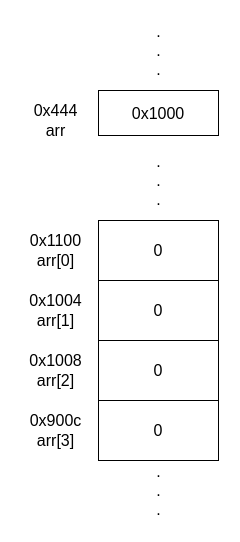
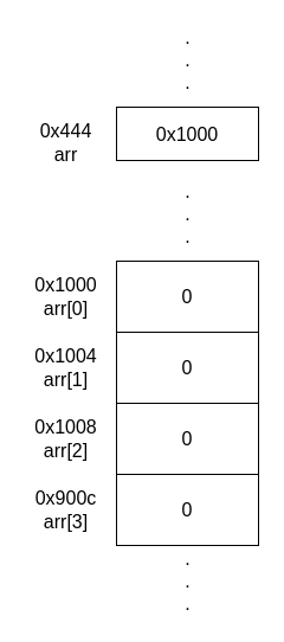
  <mxCell id="0" />
  <mxCell id="1" parent="0" />
  <mxCell id="2" value="0x1000" style="rounded=0;whiteSpace=wrap;html=1;fontSize=16;" parent="1" vertex="1"><mxGeometry x="98" y="90" width="120" height="45" as="geometry" /></mxCell>
  <mxCell id="3" value="0x444&lt;br&gt;arr" style="text;html=1;align=center;verticalAlign=middle;resizable=0;points=[];autosize=1;fontSize=16;" parent="1" vertex="1"><mxGeometry x="25" y="100" width="60" height="40" as="geometry" /></mxCell>
  <mxCell id="4" value=".&lt;br&gt;.&lt;br&gt;." style="text;html=1;align=center;verticalAlign=middle;resizable=0;points=[];autosize=1;fontSize=16;" parent="1" vertex="1"><mxGeometry x="148" y="150" width="20" height="60" as="geometry" /></mxCell>
  <mxCell id="5" value="0" style="rounded=0;whiteSpace=wrap;html=1;fontSize=16;" parent="1" vertex="1"><mxGeometry x="98" y="220" width="120" height="60" as="geometry" /></mxCell>
- <mxCell id="6" value="0x1100&lt;br&gt;arr[0]" style="text;html=1;align=center;verticalAlign=middle;resizable=0;points=[];autosize=1;fontSize=16;" parent="1" vertex="1"><mxGeometry x="20" y="230" width="70" height="40" as="geometry" /></mxCell>
+ <mxCell id="6" value="0x1000&lt;br&gt;arr[0]" style="text;html=1;align=center;verticalAlign=middle;resizable=0;points=[];autosize=1;fontSize=16;" parent="1" vertex="1"><mxGeometry x="20" y="230" width="70" height="40" as="geometry" /></mxCell>
  <mxCell id="7" value="0" style="rounded=0;whiteSpace=wrap;html=1;fontSize=16;" parent="1" vertex="1"><mxGeometry x="98" y="280" width="120" height="60" as="geometry" /></mxCell>
  <mxCell id="8" value="0x1004&lt;br&gt;arr[1]" style="text;html=1;align=center;verticalAlign=middle;resizable=0;points=[];autosize=1;fontSize=16;" parent="1" vertex="1"><mxGeometry x="20" y="290" width="70" height="40" as="geometry" /></mxCell>
  <mxCell id="9" value="0x1008&lt;br&gt;arr[2]" style="text;html=1;align=center;verticalAlign=middle;resizable=0;points=[];autosize=1;fontSize=16;" parent="1" vertex="1"><mxGeometry x="20" y="350" width="70" height="40" as="geometry" /></mxCell>
  <mxCell id="10" value="0" style="rounded=0;whiteSpace=wrap;html=1;fontSize=16;" parent="1" vertex="1"><mxGeometry x="98" y="340" width="120" height="60" as="geometry" /></mxCell>
  <mxCell id="11" value="0" style="rounded=0;whiteSpace=wrap;html=1;fontSize=16;" parent="1" vertex="1"><mxGeometry x="98" y="400" width="120" height="60" as="geometry" /></mxCell>
  <mxCell id="12" value="0x900c&lt;br&gt;arr[3]" style="text;html=1;align=center;verticalAlign=middle;resizable=0;points=[];autosize=1;fontSize=16;" parent="1" vertex="1"><mxGeometry x="20" y="410" width="70" height="40" as="geometry" /></mxCell>
  <mxCell id="13" value=".&lt;br&gt;.&lt;br&gt;." style="text;html=1;align=center;verticalAlign=middle;resizable=0;points=[];autosize=1;fontSize=16;" parent="1" vertex="1"><mxGeometry x="148" y="20" width="20" height="60" as="geometry" /></mxCell>
  <mxCell id="14" value=".&lt;br&gt;.&lt;br&gt;." style="text;html=1;align=center;verticalAlign=middle;resizable=0;points=[];autosize=1;fontSize=16;" parent="1" vertex="1"><mxGeometry x="148" y="460" width="20" height="60" as="geometry" /></mxCell>
